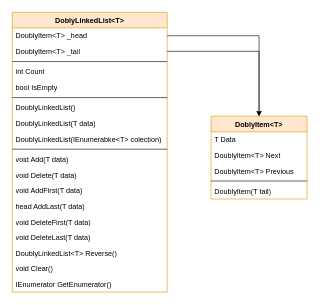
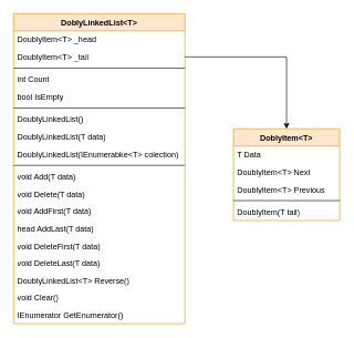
  <mxCell id="0" />
  <mxCell id="1" parent="0" />
  <mxCell id="2" value="DoblyItem&amp;lt;T&amp;gt;" style="swimlane;fontStyle=1;align=center;verticalAlign=top;childLayout=stackLayout;horizontal=1;startSize=26;horizontalStack=0;resizeParent=1;resizeParentMax=0;resizeLast=0;collapsible=1;marginBottom=0;whiteSpace=wrap;html=1;fillColor=#ffe6cc;strokeColor=#d79b00;" vertex="1" parent="1"><mxGeometry x="351" y="193" width="160" height="138" as="geometry" /></mxCell>
  <mxCell id="3" value="T Data" style="text;align=left;verticalAlign=top;spacingLeft=4;spacingRight=4;overflow=hidden;rotatable=0;points=[[0,0.5],[1,0.5]];portConstraint=eastwest;whiteSpace=wrap;html=1;" vertex="1" parent="2"><mxGeometry y="26" width="160" height="26" as="geometry" /></mxCell>
  <mxCell id="4" value="DoublyItem&amp;lt;T&amp;gt; Next" style="text;align=left;verticalAlign=top;spacingLeft=4;spacingRight=4;overflow=hidden;rotatable=0;points=[[0,0.5],[1,0.5]];portConstraint=eastwest;whiteSpace=wrap;html=1;" vertex="1" parent="2"><mxGeometry y="52" width="160" height="26" as="geometry" /></mxCell>
  <mxCell id="5" value="DoublyItem&amp;lt;T&amp;gt; Previous" style="text;align=left;verticalAlign=top;spacingLeft=4;spacingRight=4;overflow=hidden;rotatable=0;points=[[0,0.5],[1,0.5]];portConstraint=eastwest;whiteSpace=wrap;html=1;" vertex="1" parent="2"><mxGeometry y="78" width="160" height="26" as="geometry" /></mxCell>
  <mxCell id="6" value="" style="line;strokeWidth=1;align=left;verticalAlign=middle;spacingTop=-1;spacingLeft=3;spacingRight=3;rotatable=0;labelPosition=right;points=[];portConstraint=eastwest;" vertex="1" parent="2"><mxGeometry y="104" width="160" height="8" as="geometry" /></mxCell>
  <mxCell id="7" value="DoublyItem(T tail)" style="text;align=left;verticalAlign=top;spacingLeft=4;spacingRight=4;overflow=hidden;rotatable=0;points=[[0,0.5],[1,0.5]];portConstraint=eastwest;whiteSpace=wrap;html=1;" vertex="1" parent="2"><mxGeometry y="112" width="160" height="26" as="geometry" /></mxCell>
  <mxCell id="8" value="DoblyLinkedList&amp;lt;T&amp;gt;" style="swimlane;fontStyle=1;align=center;verticalAlign=top;childLayout=stackLayout;horizontal=1;startSize=26;horizontalStack=0;resizeParent=1;resizeParentMax=0;resizeLast=0;collapsible=1;marginBottom=0;whiteSpace=wrap;html=1;fillColor=#ffe6cc;strokeColor=#d79b00;" vertex="1" parent="1"><mxGeometry x="20" y="20" width="258" height="466" as="geometry" /></mxCell>
  <mxCell id="9" value="DoublyItem&amp;lt;T&amp;gt; _head" style="text;align=left;verticalAlign=top;spacingLeft=4;spacingRight=4;overflow=hidden;rotatable=0;points=[[0,0.5],[1,0.5]];portConstraint=eastwest;whiteSpace=wrap;html=1;" vertex="1" parent="8"><mxGeometry y="26" width="258" height="26" as="geometry" /></mxCell>
  <mxCell id="10" value="DoublyItem&amp;lt;T&amp;gt; _tail" style="text;align=left;verticalAlign=top;spacingLeft=4;spacingRight=4;overflow=hidden;rotatable=0;points=[[0,0.5],[1,0.5]];portConstraint=eastwest;whiteSpace=wrap;html=1;" vertex="1" parent="8"><mxGeometry y="52" width="258" height="26" as="geometry" /></mxCell>
  <mxCell id="11" value="" style="line;strokeWidth=1;align=left;verticalAlign=middle;spacingTop=-1;spacingLeft=3;spacingRight=3;rotatable=0;labelPosition=right;points=[];portConstraint=eastwest;" vertex="1" parent="8"><mxGeometry y="78" width="258" height="8" as="geometry" /></mxCell>
  <mxCell id="12" value="int Count" style="text;align=left;verticalAlign=top;spacingLeft=4;spacingRight=4;overflow=hidden;rotatable=0;points=[[0,0.5],[1,0.5]];portConstraint=eastwest;whiteSpace=wrap;html=1;" vertex="1" parent="8"><mxGeometry y="86" width="258" height="26" as="geometry" /></mxCell>
  <mxCell id="13" value="bool IsEmpty" style="text;align=left;verticalAlign=top;spacingLeft=4;spacingRight=4;overflow=hidden;rotatable=0;points=[[0,0.5],[1,0.5]];portConstraint=eastwest;whiteSpace=wrap;html=1;" vertex="1" parent="8"><mxGeometry y="112" width="258" height="26" as="geometry" /></mxCell>
  <mxCell id="14" value="" style="line;strokeWidth=1;align=left;verticalAlign=middle;spacingTop=-1;spacingLeft=3;spacingRight=3;rotatable=0;labelPosition=right;points=[];portConstraint=eastwest;" vertex="1" parent="8"><mxGeometry y="138" width="258" height="8" as="geometry" /></mxCell>
  <mxCell id="15" value="DoublyLinkedList()" style="text;align=left;verticalAlign=top;spacingLeft=4;spacingRight=4;overflow=hidden;rotatable=0;points=[[0,0.5],[1,0.5]];portConstraint=eastwest;whiteSpace=wrap;html=1;" vertex="1" parent="8"><mxGeometry y="146" width="258" height="26" as="geometry" /></mxCell>
  <mxCell id="16" value="DoublyLinkedList(T data)" style="text;align=left;verticalAlign=top;spacingLeft=4;spacingRight=4;overflow=hidden;rotatable=0;points=[[0,0.5],[1,0.5]];portConstraint=eastwest;whiteSpace=wrap;html=1;" vertex="1" parent="8"><mxGeometry y="172" width="258" height="26" as="geometry" /></mxCell>
  <mxCell id="17" value="DoublyLinkedList(IEnumerabke&amp;lt;T&amp;gt; colection)" style="text;align=left;verticalAlign=top;spacingLeft=4;spacingRight=4;overflow=hidden;rotatable=0;points=[[0,0.5],[1,0.5]];portConstraint=eastwest;whiteSpace=wrap;html=1;" vertex="1" parent="8"><mxGeometry y="198" width="258" height="26" as="geometry" /></mxCell>
  <mxCell id="18" value="" style="line;strokeWidth=1;align=left;verticalAlign=middle;spacingTop=-1;spacingLeft=3;spacingRight=3;rotatable=0;labelPosition=right;points=[];portConstraint=eastwest;" vertex="1" parent="8"><mxGeometry y="224" width="258" height="8" as="geometry" /></mxCell>
  <mxCell id="19" value="void Add(T data)" style="text;align=left;verticalAlign=top;spacingLeft=4;spacingRight=4;overflow=hidden;rotatable=0;points=[[0,0.5],[1,0.5]];portConstraint=eastwest;whiteSpace=wrap;html=1;" vertex="1" parent="8"><mxGeometry y="232" width="258" height="26" as="geometry" /></mxCell>
  <mxCell id="20" value="void Delete(T data)" style="text;align=left;verticalAlign=top;spacingLeft=4;spacingRight=4;overflow=hidden;rotatable=0;points=[[0,0.5],[1,0.5]];portConstraint=eastwest;whiteSpace=wrap;html=1;" vertex="1" parent="8"><mxGeometry y="258" width="258" height="26" as="geometry" /></mxCell>
  <mxCell id="21" value="void AddFirst(T data)" style="text;align=left;verticalAlign=top;spacingLeft=4;spacingRight=4;overflow=hidden;rotatable=0;points=[[0,0.5],[1,0.5]];portConstraint=eastwest;whiteSpace=wrap;html=1;" vertex="1" parent="8"><mxGeometry y="284" width="258" height="26" as="geometry" /></mxCell>
  <mxCell id="22" value="head AddLast(T data)" style="text;align=left;verticalAlign=top;spacingLeft=4;spacingRight=4;overflow=hidden;rotatable=0;points=[[0,0.5],[1,0.5]];portConstraint=eastwest;whiteSpace=wrap;html=1;" vertex="1" parent="8"><mxGeometry y="310" width="258" height="26" as="geometry" /></mxCell>
  <mxCell id="23" value="void DeleteFirst(T data)" style="text;align=left;verticalAlign=top;spacingLeft=4;spacingRight=4;overflow=hidden;rotatable=0;points=[[0,0.5],[1,0.5]];portConstraint=eastwest;whiteSpace=wrap;html=1;" vertex="1" parent="8"><mxGeometry y="336" width="258" height="26" as="geometry" /></mxCell>
  <mxCell id="24" value="void DeleteLast(T data)" style="text;align=left;verticalAlign=top;spacingLeft=4;spacingRight=4;overflow=hidden;rotatable=0;points=[[0,0.5],[1,0.5]];portConstraint=eastwest;whiteSpace=wrap;html=1;" vertex="1" parent="8"><mxGeometry y="362" width="258" height="26" as="geometry" /></mxCell>
  <mxCell id="25" value="DoublyLinkedList&amp;lt;T&amp;gt; Reverse()" style="text;align=left;verticalAlign=top;spacingLeft=4;spacingRight=4;overflow=hidden;rotatable=0;points=[[0,0.5],[1,0.5]];portConstraint=eastwest;whiteSpace=wrap;html=1;" vertex="1" parent="8"><mxGeometry y="388" width="258" height="26" as="geometry" /></mxCell>
  <mxCell id="26" value="void Clear()" style="text;align=left;verticalAlign=top;spacingLeft=4;spacingRight=4;overflow=hidden;rotatable=0;points=[[0,0.5],[1,0.5]];portConstraint=eastwest;whiteSpace=wrap;html=1;" vertex="1" parent="8"><mxGeometry y="414" width="258" height="26" as="geometry" /></mxCell>
  <mxCell id="27" value="IEnumerator GetEnumerator()" style="text;align=left;verticalAlign=top;spacingLeft=4;spacingRight=4;overflow=hidden;rotatable=0;points=[[0,0.5],[1,0.5]];portConstraint=eastwest;whiteSpace=wrap;html=1;" vertex="1" parent="8"><mxGeometry y="440" width="258" height="26" as="geometry" /></mxCell>
- <mxCell id="28" style="edgeStyle=orthogonalEdgeStyle;rounded=0;orthogonalLoop=1;jettySize=auto;html=1;entryX=0.5;entryY=0;entryDx=0;entryDy=0;" edge="1" parent="1" source="9" target="2"><mxGeometry relative="1" as="geometry" /></mxCell>
  <mxCell id="29" style="edgeStyle=orthogonalEdgeStyle;rounded=0;orthogonalLoop=1;jettySize=auto;html=1;exitX=1;exitY=0.5;exitDx=0;exitDy=0;entryX=0.5;entryY=0;entryDx=0;entryDy=0;" edge="1" parent="1" source="10" target="2"><mxGeometry relative="1" as="geometry" /></mxCell>
